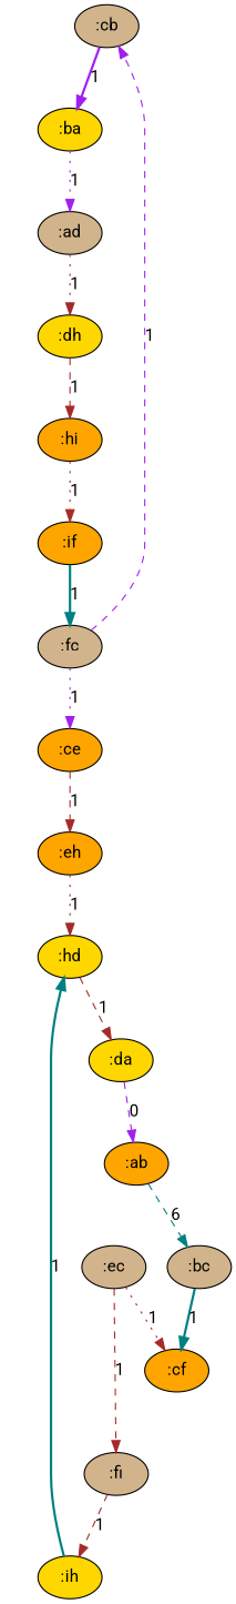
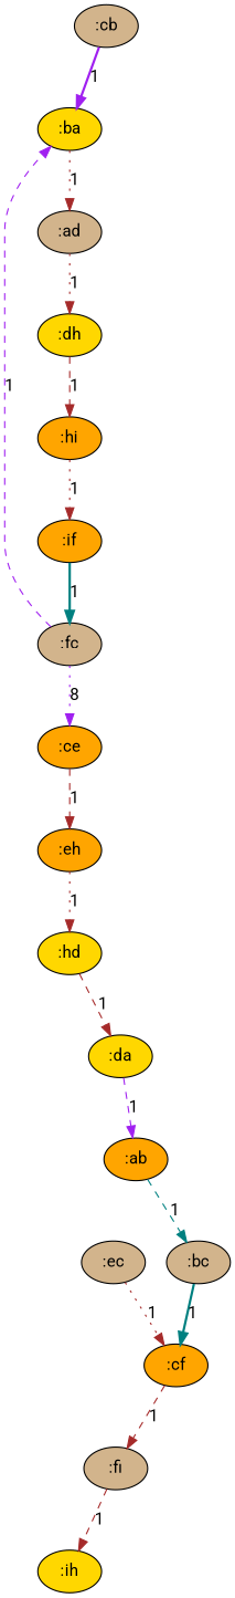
  digraph {
    fontname=Roboto
    node [fillcolor=tan fontname=Roboto style=filled]
    edge [color=brown fontname=Roboto style=dashed]
    ":cb"
    ":ba" [fillcolor=gold]
    ":ad"
    ":dh" [fillcolor=gold]
    ":hi" [fillcolor=orange]
    ":if" [fillcolor=orange]
    ":fc"
    ":ec"
    ":cf" [fillcolor=orange]
    ":ce" [fillcolor=orange]
    ":eh" [fillcolor=orange]
    ":hd" [fillcolor=gold]
    ":da" [fillcolor=gold]
    ":fi"
    ":ih" [fillcolor=gold]
    ":bc"
    ":ab" [fillcolor=orange]
    ":cb" -> ":ba" [color=purple label=1 style=bold]
-   ":ba" -> ":ad" [color=purple label=1 style=dotted]
+   ":ba" -> ":ad" [label=1 style=dotted]
    ":ad" -> ":dh" [label=1 style=dotted]
    ":dh" -> ":hi" [label=1]
    ":hi" -> ":if" [label=1 style=dotted]
    ":if" -> ":fc" [color=teal label=1 style=bold]
-   ":fc" -> ":cb" [color=purple label=1]
-   ":fc" -> ":ce" [color=purple label=1 style=dotted]
+   ":fc" -> ":ba" [color=purple label=1]
+   ":fc" -> ":ce" [color=purple label=8 style=dotted]
    ":ec" -> ":cf" [label=1 style=dotted]
-   ":ec" -> ":fi" [label=1]
+   ":cf" -> ":fi" [label=1]
    ":ce" -> ":eh" [label=1]
    ":eh" -> ":hd" [label=1 style=dotted]
    ":hd" -> ":da" [label=1]
-   ":da" -> ":ab" [color=purple label=0]
+   ":da" -> ":ab" [color=purple label=1]
    ":fi" -> ":ih" [label=1]
-   ":ih" -> ":hd" [color=teal label=1 style=bold]
    ":bc" -> ":cf" [color=teal label=1 style=bold]
-   ":ab" -> ":bc" [color=teal label=6]
+   ":ab" -> ":bc" [color=teal label=1]
  }
